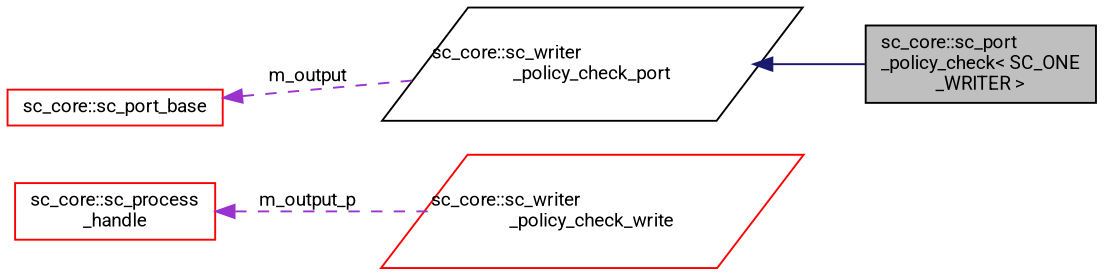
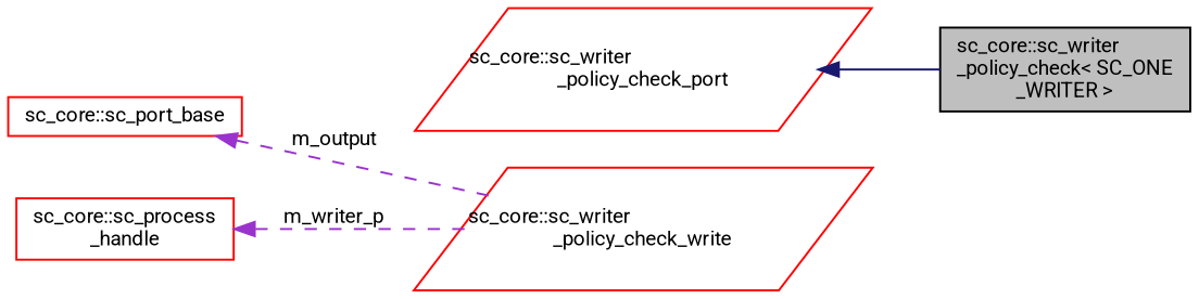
  digraph {
    fontname=Roboto
    rankdir=LR
    node [color=red fillcolor=white fontname=Roboto fontsize=10 shape=box style=filled]
    edge [color=darkorchid3 dir=back fontname=Roboto fontsize=10 labelfontname=FreeSans labelfontsize=10 style=dashed]
-   n1 [color=black fillcolor=grey75 fontcolor=black height=0.2 label="sc_core::sc_port\l_policy_check\< SC_ONE\l_WRITER \>" width=0.4]
-   n2 [color=black height=0.2 label="sc_core::sc_writer\l_policy_check_port" shape=parallelogram width=0.4]
+   n1 [color=black fillcolor=grey75 fontcolor=black height=0.2 label="sc_core::sc_writer\l_policy_check\< SC_ONE\l_WRITER \>" width=0.4]
+   n2 [height=0.2 label="sc_core::sc_writer\l_policy_check_port" shape=parallelogram width=0.4]
    n3 [height=0.2 label="sc_core::sc_port_base" width=0.4]
    n4 [height=0.2 label="sc_core::sc_writer\l_policy_check_write" shape=parallelogram width=0.4]
    n5 [height=0.2 label="sc_core::sc_process\l_handle" width=0.4]
    n2 -> n1 [color=midnightblue style=solid]
-   n3 -> n2 [label=" m_output"]
-   n5 -> n4 [label=" m_output_p"]
+   n3 -> n4 [label=" m_output"]
+   n5 -> n4 [label=" m_writer_p"]
  }
